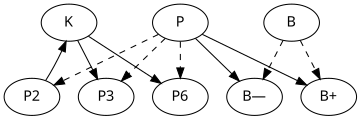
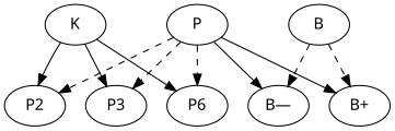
  digraph {
    node [fontname="Avenir Next"]
    n1 [label=P6]
    K
    P2
    P3
    P
    n6 [label="B+"]
    n7 [label="B—"]
    B
    K -> n1
-   P2 -> K
+   K -> P2
    K -> P3
    P -> n1 [style=dashed]
    P -> P2 [style=dashed]
    P -> P3 [style=dashed]
    P -> n6
    P -> n7
    B -> n6 [style=dashed]
    B -> n7 [style=dashed]
  }
